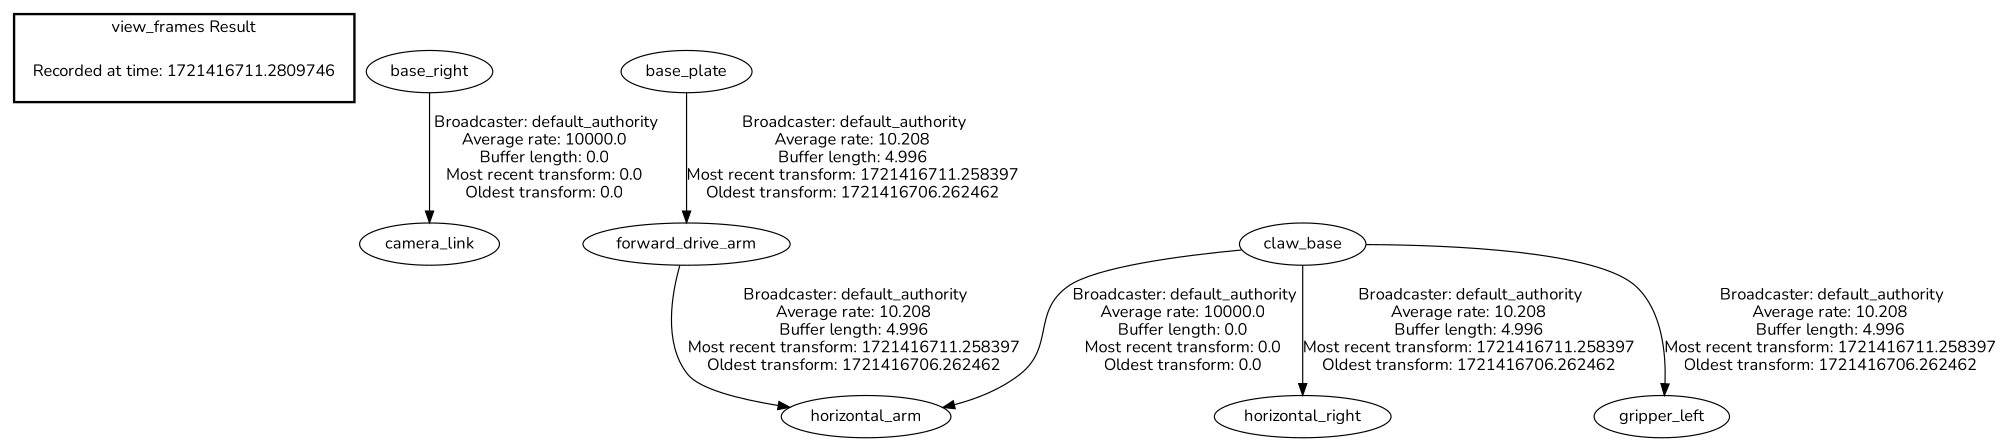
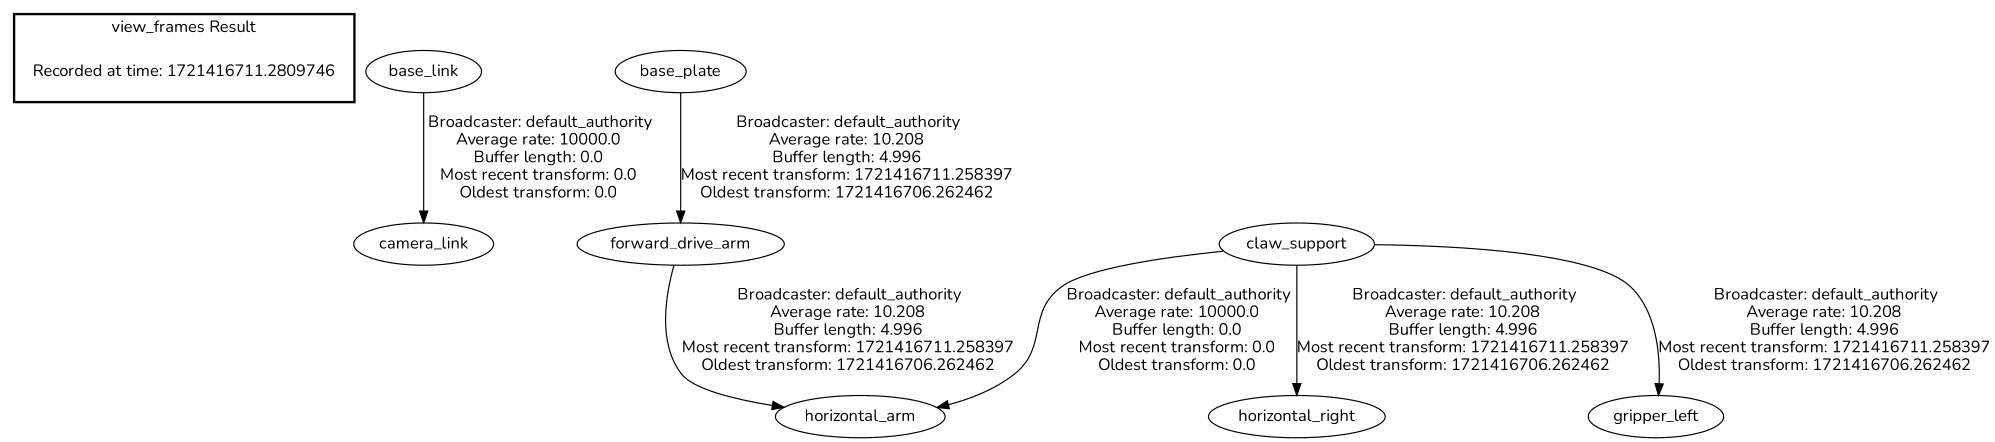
  digraph {
    fontname=Nunito
    node [fontname=Nunito]
    edge [fontname=Nunito]
    "Recorded at time: 1721416711.2809746" [shape=plaintext]
-   base_link [label=base_right]
+   base_link
    camera_link
    base_plate
    forward_drive_arm
-   claw_support [label=claw_base]
+   claw_support
    horizontal_arm
    n8 [label=horizontal_right]
    gripper_left
    subgraph cluster_1 {
      color=black
      label="view_frames Result"
      style=bold
      "Recorded at time: 1721416711.2809746"
    }
    base_link -> camera_link [label=" Broadcaster: default_authority\nAverage rate: 10000.0\nBuffer length: 0.0\nMost recent transform: 0.0\nOldest transform: 0.0\n"]
    base_plate -> forward_drive_arm [label=" Broadcaster: default_authority\nAverage rate: 10.208\nBuffer length: 4.996\nMost recent transform: 1721416711.258397\nOldest transform: 1721416706.262462\n"]
    forward_drive_arm -> horizontal_arm [label=" Broadcaster: default_authority\nAverage rate: 10.208\nBuffer length: 4.996\nMost recent transform: 1721416711.258397\nOldest transform: 1721416706.262462\n"]
    claw_support -> horizontal_arm [label=" Broadcaster: default_authority\nAverage rate: 10000.0\nBuffer length: 0.0\nMost recent transform: 0.0\nOldest transform: 0.0\n"]
    claw_support -> n8 [label=" Broadcaster: default_authority\nAverage rate: 10.208\nBuffer length: 4.996\nMost recent transform: 1721416711.258397\nOldest transform: 1721416706.262462\n"]
    claw_support -> gripper_left [label=" Broadcaster: default_authority\nAverage rate: 10.208\nBuffer length: 4.996\nMost recent transform: 1721416711.258397\nOldest transform: 1721416706.262462\n"]
  }
